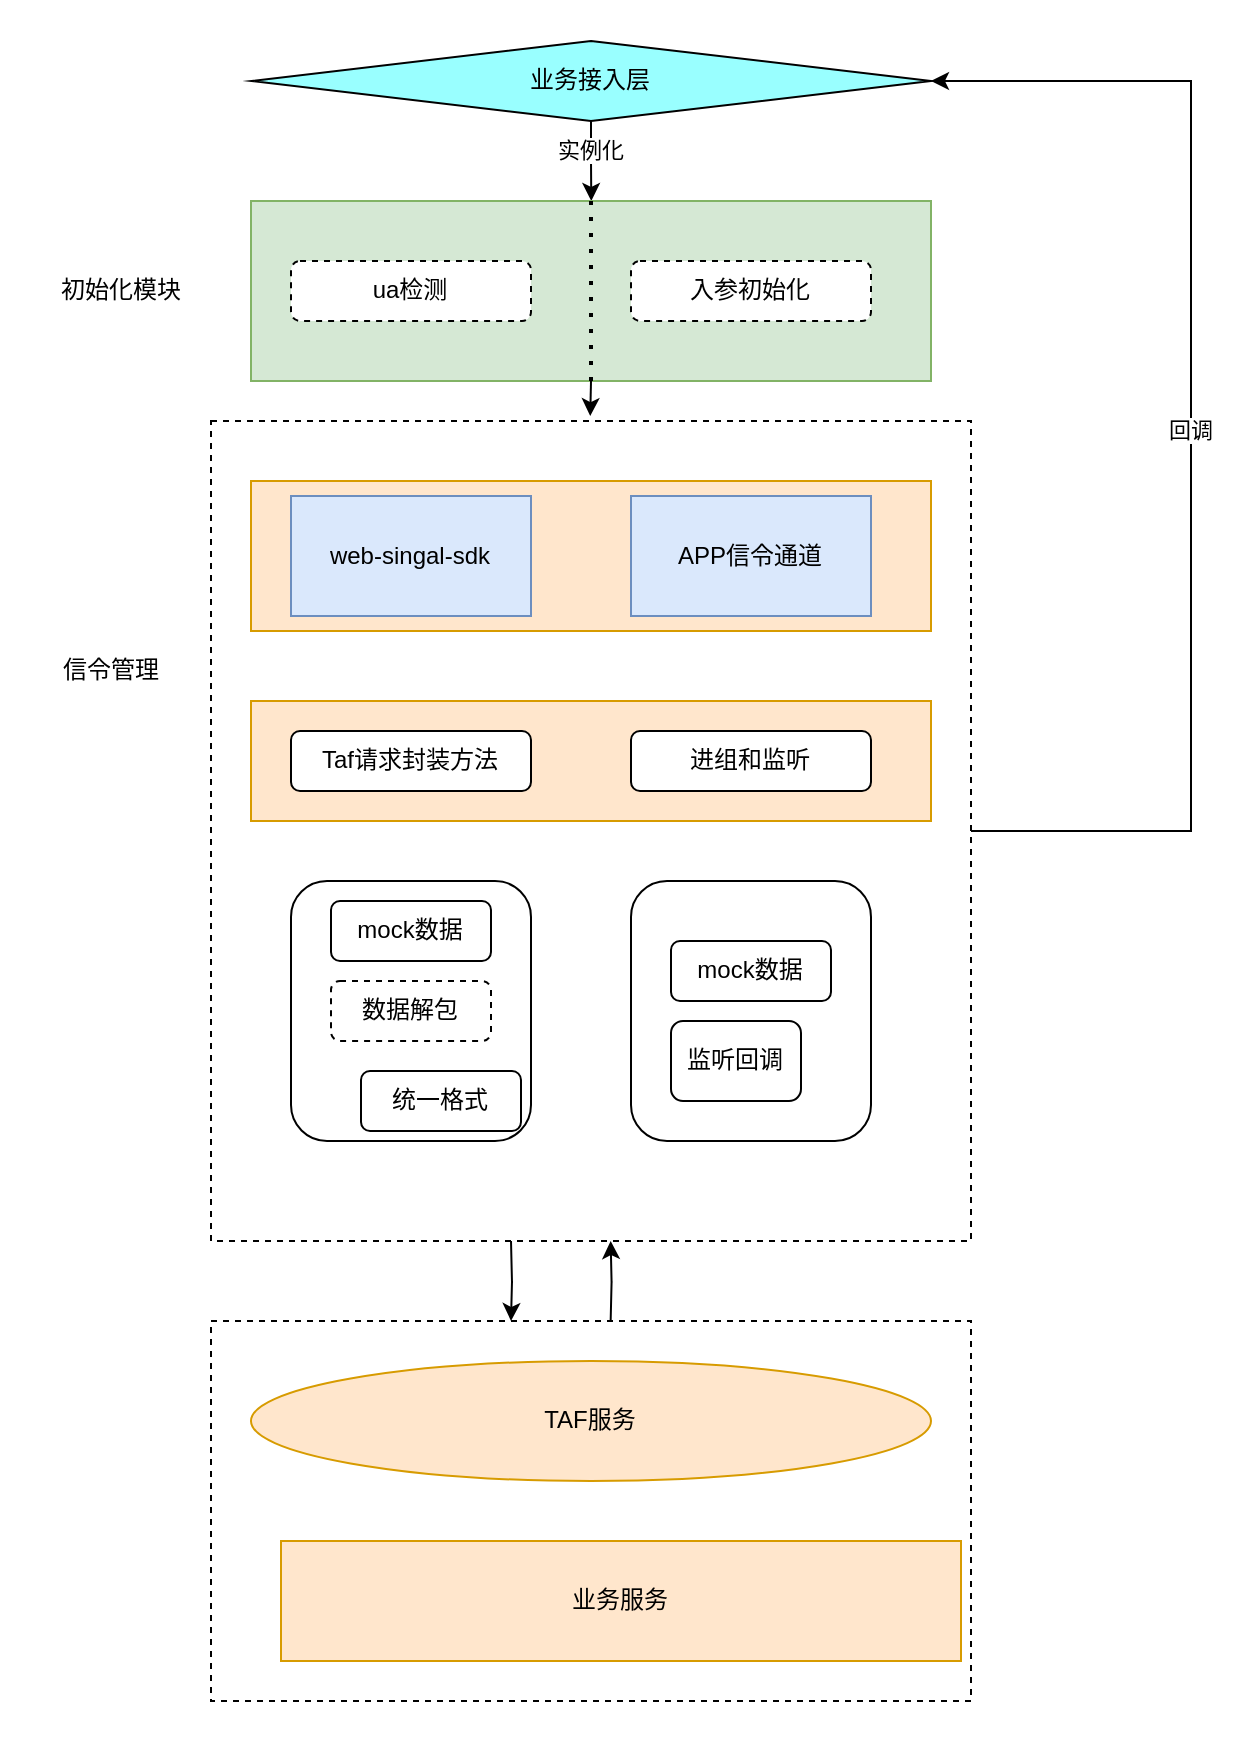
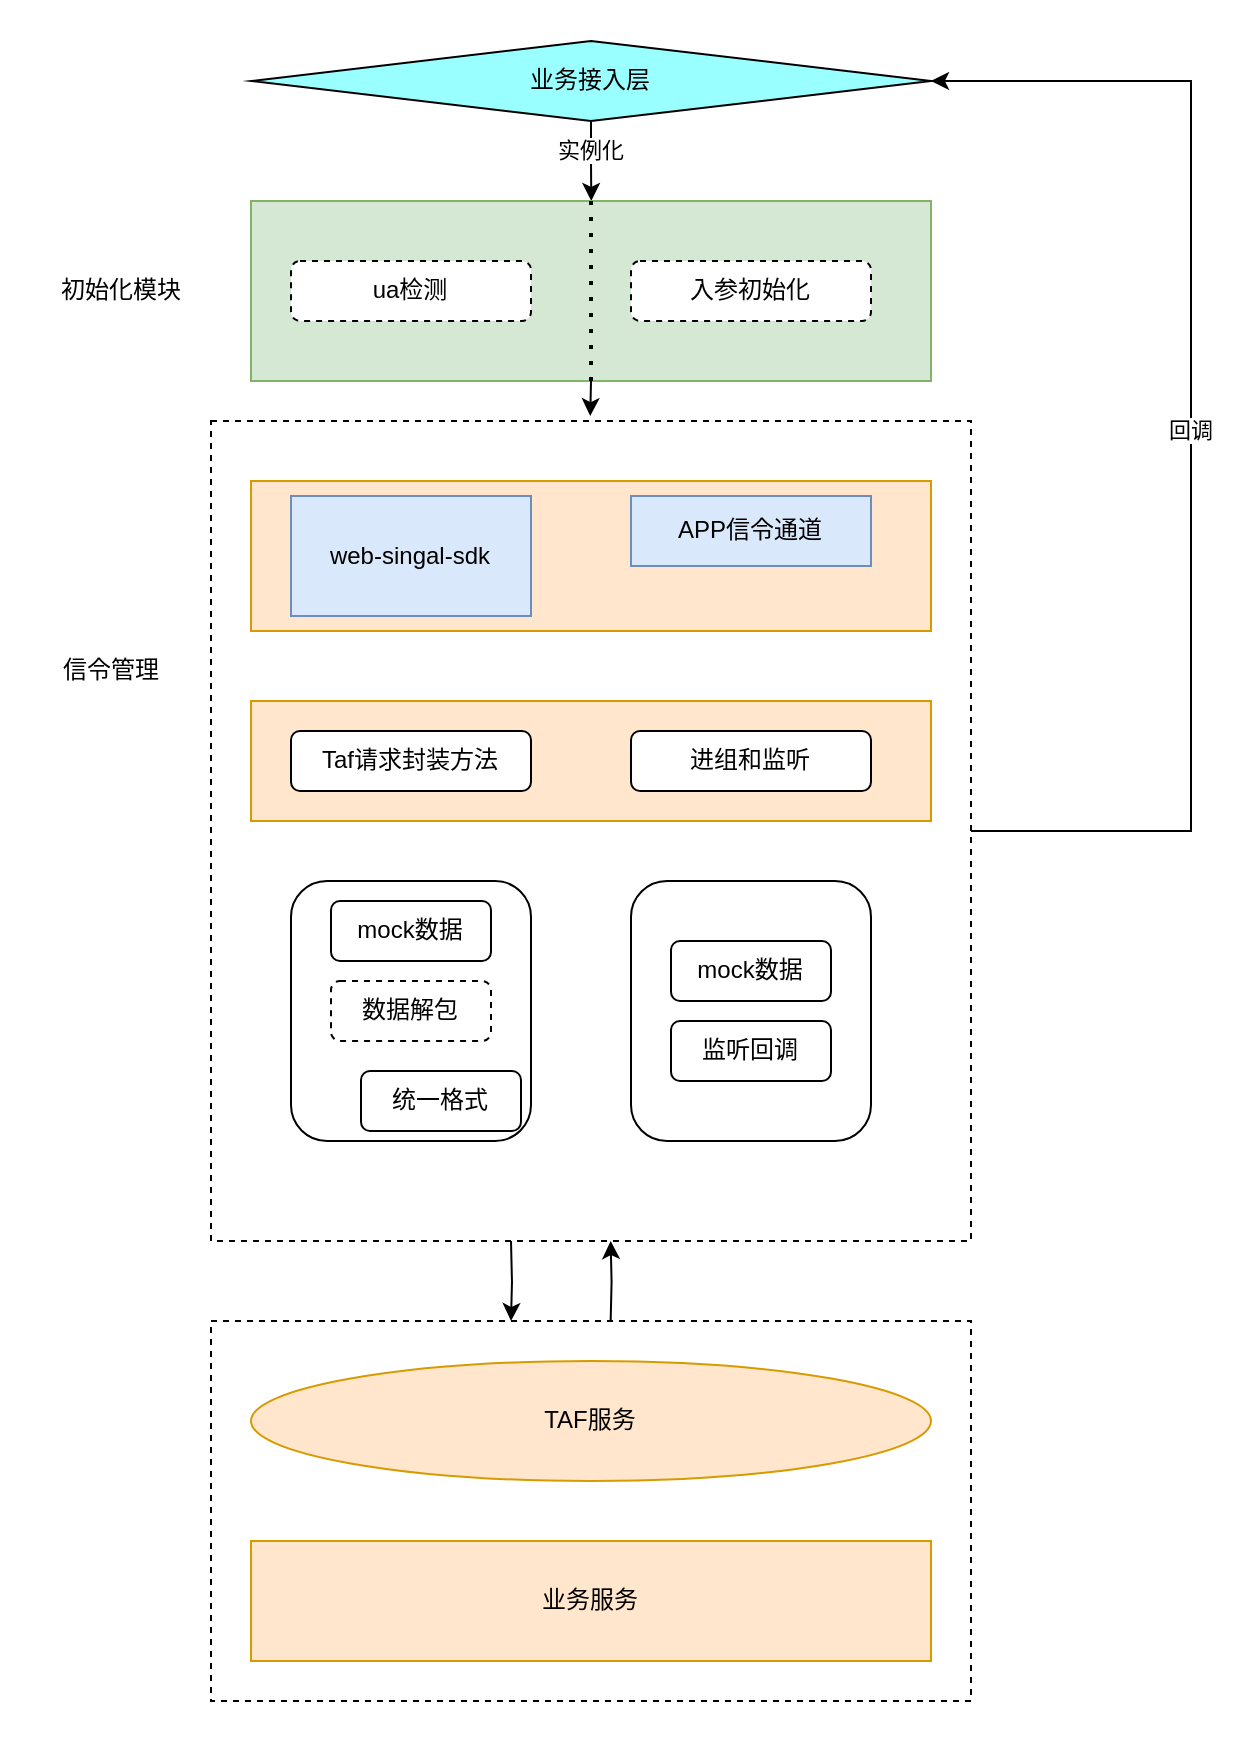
  <mxCell id="0" />
  <mxCell id="1" parent="0" />
  <mxCell id="2" style="edgeStyle=orthogonalEdgeStyle;rounded=0;orthogonalLoop=1;jettySize=auto;html=1;exitX=0.5;exitY=1;exitDx=0;exitDy=0;" edge="1" parent="1" source="4"><mxGeometry relative="1" as="geometry"><mxPoint x="295.143" y="100" as="targetPoint" /></mxGeometry></mxCell>
  <mxCell id="3" value="实例化" style="edgeLabel;html=1;align=center;verticalAlign=middle;resizable=0;points=[];" vertex="1" connectable="0" parent="2"><mxGeometry x="-0.296" y="-1" relative="1" as="geometry"><mxPoint as="offset" /></mxGeometry></mxCell>
  <mxCell id="4" value="业务接入层" style="rhombus;whiteSpace=wrap;html=1;fillColor=#99FFFF;" vertex="1" parent="1"><mxGeometry x="125" y="20" width="340" height="40" as="geometry" /></mxCell>
  <mxCell id="5" value="" style="rounded=0;whiteSpace=wrap;html=1;points=[[0,0,0,0,0],[0,0.25,0,0,0],[0,0.5,0,0,0],[0,0.75,0,0,0],[0,1,0,0,0],[0.25,0,0,0,0],[0.25,1,0,0,0],[0.5,0,0,0,0],[0.5,1,0,0,0],[0.75,0,0,0,0],[0.75,1,0,0,0],[1,0,0,0,0],[1,0.25,0,0,0],[1,0.5,0,0,0],[1,0.75,0,0,0],[1,1,0,0,0]];fillColor=#d5e8d4;strokeColor=#82b366;" vertex="1" parent="1"><mxGeometry x="125" y="100" width="340" height="90" as="geometry" /></mxCell>
  <mxCell id="6" value="" style="endArrow=none;dashed=1;html=1;dashPattern=1 3;strokeWidth=2;rounded=0;" edge="1" parent="1" source="5"><mxGeometry width="50" height="50" relative="1" as="geometry"><mxPoint x="245" y="110" as="sourcePoint" /><mxPoint x="295" y="100" as="targetPoint" /></mxGeometry></mxCell>
  <mxCell id="7" value="" style="endArrow=none;dashed=1;html=1;dashPattern=1 3;strokeWidth=2;rounded=0;exitX=0.5;exitY=1;exitDx=0;exitDy=0;exitPerimeter=0;" edge="1" parent="1" source="5"><mxGeometry width="50" height="50" relative="1" as="geometry"><mxPoint x="245" y="110" as="sourcePoint" /><mxPoint x="295" y="100" as="targetPoint" /></mxGeometry></mxCell>
  <mxCell id="8" value="ua检测" style="rounded=1;whiteSpace=wrap;html=1;dashed=1;" vertex="1" parent="1"><mxGeometry x="145" y="130" width="120" height="30" as="geometry" /></mxCell>
  <mxCell id="9" value="入参初始化" style="rounded=1;whiteSpace=wrap;html=1;dashed=1;" vertex="1" parent="1"><mxGeometry x="315" y="130" width="120" height="30" as="geometry" /></mxCell>
  <mxCell id="10" value="初始化模块" style="text;html=1;align=center;verticalAlign=middle;resizable=0;points=[];autosize=1;strokeColor=none;fillColor=none;" vertex="1" parent="1"><mxGeometry x="20" y="130" width="80" height="30" as="geometry" /></mxCell>
  <mxCell id="11" value="信令管理" style="text;html=1;align=center;verticalAlign=middle;resizable=0;points=[];autosize=1;strokeColor=none;fillColor=none;" vertex="1" parent="1"><mxGeometry x="20" y="320" width="70" height="30" as="geometry" /></mxCell>
  <mxCell id="12" style="edgeStyle=orthogonalEdgeStyle;rounded=0;orthogonalLoop=1;jettySize=auto;html=1;exitX=0.5;exitY=1;exitDx=0;exitDy=0;entryX=0.5;entryY=0;entryDx=0;entryDy=0;" edge="1" parent="1"><mxGeometry relative="1" as="geometry"><mxPoint x="255" y="620" as="sourcePoint" /><mxPoint x="255" y="660" as="targetPoint" /></mxGeometry></mxCell>
  <mxCell id="13" style="edgeStyle=orthogonalEdgeStyle;rounded=0;orthogonalLoop=1;jettySize=auto;html=1;exitX=1;exitY=0.5;exitDx=0;exitDy=0;entryX=1;entryY=0.5;entryDx=0;entryDy=0;" edge="1" parent="1" source="15" target="4"><mxGeometry relative="1" as="geometry"><Array as="points"><mxPoint x="595" y="415" /><mxPoint x="595" y="40" /></Array></mxGeometry></mxCell>
  <mxCell id="14" value="回调" style="edgeLabel;html=1;align=center;verticalAlign=middle;resizable=0;points=[];" vertex="1" connectable="0" parent="13"><mxGeometry x="0.01" y="1" relative="1" as="geometry"><mxPoint as="offset" /></mxGeometry></mxCell>
  <mxCell id="15" value="" style="rounded=0;whiteSpace=wrap;html=1;dashed=1;" vertex="1" parent="1"><mxGeometry x="105" y="210" width="380" height="410" as="geometry" /></mxCell>
  <mxCell id="16" value="web-singal-sdk" style="rounded=0;whiteSpace=wrap;html=1;fillColor=#dae8fc;strokeColor=#6c8ebf;" vertex="1" parent="1"><mxGeometry x="155" y="247.5" width="120" height="60" as="geometry" /></mxCell>
  <mxCell id="17" value="" style="rounded=0;whiteSpace=wrap;html=1;fillColor=#ffe6cc;strokeColor=#d79b00;" vertex="1" parent="1"><mxGeometry x="145" y="350" width="320" height="60" as="geometry" /></mxCell>
  <mxCell id="18" value="Taf请求封装方法" style="rounded=1;whiteSpace=wrap;html=1;" vertex="1" parent="1"><mxGeometry x="165" y="365" width="120" height="30" as="geometry" /></mxCell>
  <mxCell id="19" value="进组和监听" style="rounded=1;whiteSpace=wrap;html=1;" vertex="1" parent="1"><mxGeometry x="335" y="365" width="120" height="30" as="geometry" /></mxCell>
  <mxCell id="20" value="" style="rounded=0;whiteSpace=wrap;html=1;fillColor=#ffe6cc;strokeColor=#d79b00;" vertex="1" parent="1"><mxGeometry x="125" y="240" width="340" height="75" as="geometry" /></mxCell>
  <mxCell id="21" value="web-singal-sdk" style="rounded=0;whiteSpace=wrap;html=1;fillColor=#dae8fc;strokeColor=#6c8ebf;" vertex="1" parent="1"><mxGeometry x="145" y="247.5" width="120" height="60" as="geometry" /></mxCell>
- <mxCell id="22" value="APP信令通道" style="rounded=0;whiteSpace=wrap;html=1;fillColor=#dae8fc;strokeColor=#6c8ebf;" vertex="1" parent="1"><mxGeometry x="315" y="247.5" width="120" height="60" as="geometry" /></mxCell>
+ <mxCell id="22" value="APP信令通道" style="rounded=0;whiteSpace=wrap;html=1;fillColor=#dae8fc;strokeColor=#6c8ebf;" vertex="1" parent="1"><mxGeometry x="315" y="247.5" width="120" height="35" as="geometry" /></mxCell>
  <mxCell id="23" value="" style="rounded=0;whiteSpace=wrap;html=1;fillColor=#ffe6cc;strokeColor=#d79b00;" vertex="1" parent="1"><mxGeometry x="125" y="350" width="340" height="60" as="geometry" /></mxCell>
  <mxCell id="24" value="Taf请求封装方法" style="rounded=1;whiteSpace=wrap;html=1;" vertex="1" parent="1"><mxGeometry x="145" y="365" width="120" height="30" as="geometry" /></mxCell>
  <mxCell id="25" value="进组和监听" style="rounded=1;whiteSpace=wrap;html=1;" vertex="1" parent="1"><mxGeometry x="315" y="365" width="120" height="30" as="geometry" /></mxCell>
  <mxCell id="26" value="" style="whiteSpace=wrap;html=1;rounded=1;" vertex="1" parent="1"><mxGeometry x="145" y="440" width="120" height="130" as="geometry" /></mxCell>
  <mxCell id="27" value="mock数据" style="rounded=1;whiteSpace=wrap;html=1;" vertex="1" parent="1"><mxGeometry x="165" y="450" width="80" height="30" as="geometry" /></mxCell>
  <mxCell id="28" value="数据解包" style="rounded=1;whiteSpace=wrap;html=1;dashed=1;" vertex="1" parent="1"><mxGeometry x="165" y="490" width="80" height="30" as="geometry" /></mxCell>
  <mxCell id="29" value="统一格式" style="rounded=1;whiteSpace=wrap;html=1;" vertex="1" parent="1"><mxGeometry x="180" y="535" width="80" height="30" as="geometry" /></mxCell>
  <mxCell id="30" value="" style="whiteSpace=wrap;html=1;rounded=1;" vertex="1" parent="1"><mxGeometry x="315" y="440" width="120" height="130" as="geometry" /></mxCell>
  <mxCell id="31" value="mock数据" style="rounded=1;whiteSpace=wrap;html=1;" vertex="1" parent="1"><mxGeometry x="335" y="470" width="80" height="30" as="geometry" /></mxCell>
- <mxCell id="32" value="监听回调" style="rounded=1;whiteSpace=wrap;html=1;" vertex="1" parent="1"><mxGeometry x="335" y="510" width="65" height="40" as="geometry" /></mxCell>
+ <mxCell id="32" value="监听回调" style="rounded=1;whiteSpace=wrap;html=1;" vertex="1" parent="1"><mxGeometry x="335" y="510" width="80" height="30" as="geometry" /></mxCell>
  <mxCell id="33" style="edgeStyle=orthogonalEdgeStyle;rounded=0;orthogonalLoop=1;jettySize=auto;html=1;exitX=0.5;exitY=0;exitDx=0;exitDy=0;entryX=0.5;entryY=1;entryDx=0;entryDy=0;" edge="1" parent="1"><mxGeometry relative="1" as="geometry"><mxPoint x="304.83" y="660" as="sourcePoint" /><mxPoint x="304.83" y="620" as="targetPoint" /></mxGeometry></mxCell>
  <mxCell id="34" value="" style="rounded=0;whiteSpace=wrap;html=1;dashed=1;" vertex="1" parent="1"><mxGeometry x="105" y="660" width="380" height="190" as="geometry" /></mxCell>
  <mxCell id="35" value="TAF服务" style="ellipse;whiteSpace=wrap;html=1;fillColor=#ffe6cc;strokeColor=#d79b00;" vertex="1" parent="1"><mxGeometry x="125" y="680" width="340" height="60" as="geometry" /></mxCell>
- <mxCell id="36" value="业务服务" style="rounded=0;whiteSpace=wrap;html=1;fillColor=#ffe6cc;strokeColor=#d79b00;" vertex="1" parent="1"><mxGeometry x="140" y="770" width="340" height="60" as="geometry" /></mxCell>
+ <mxCell id="36" value="业务服务" style="rounded=0;whiteSpace=wrap;html=1;fillColor=#ffe6cc;strokeColor=#d79b00;" vertex="1" parent="1"><mxGeometry x="125" y="770" width="340" height="60" as="geometry" /></mxCell>
  <mxCell id="37" style="edgeStyle=orthogonalEdgeStyle;rounded=0;orthogonalLoop=1;jettySize=auto;html=1;exitX=0.5;exitY=1;exitDx=0;exitDy=0;exitPerimeter=0;entryX=0.499;entryY=-0.006;entryDx=0;entryDy=0;entryPerimeter=0;" edge="1" parent="1" source="5" target="15"><mxGeometry relative="1" as="geometry" /></mxCell>
